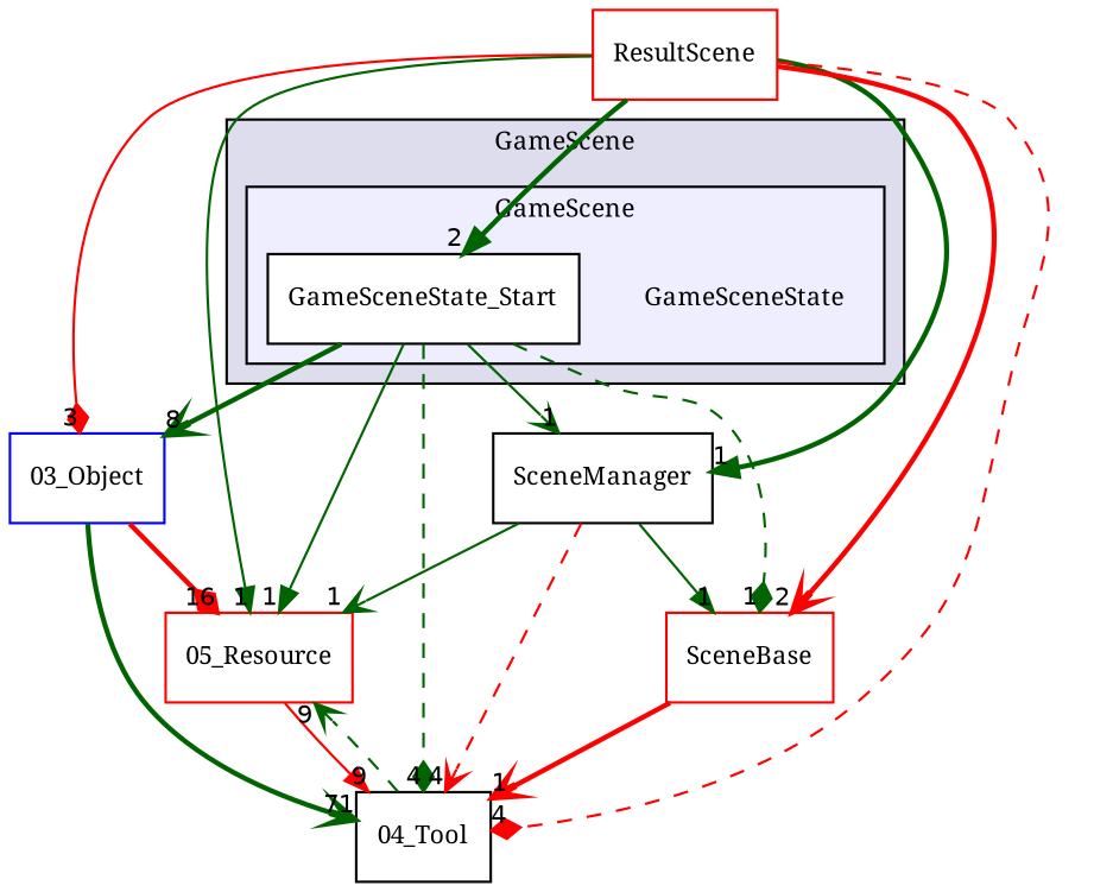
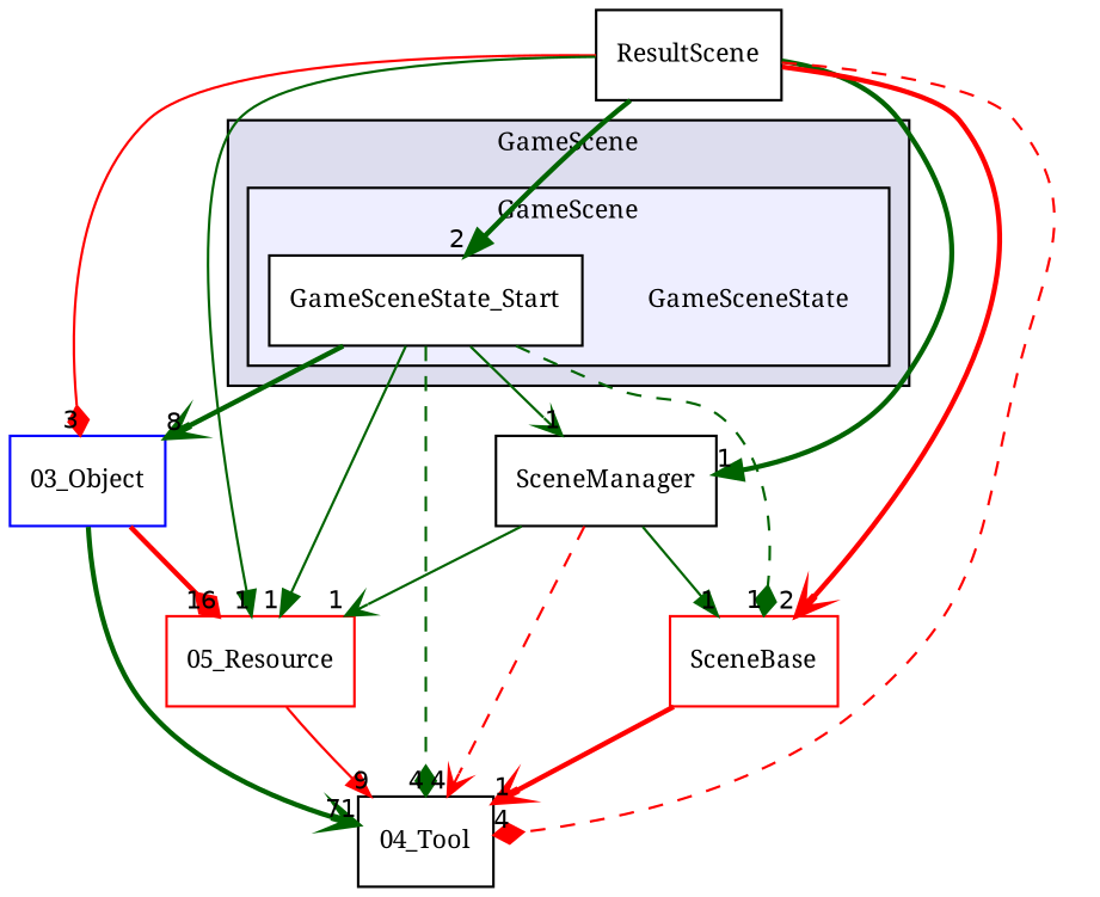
  digraph {
    compound=true
    fontname="Noto Serif"
    node [color=black fontname="Noto Serif" fontsize=10 shape=box fillcolor=white style=filled]
    edge [arrowhead=vee color=darkgreen fontname="Noto Serif" headlabel=1 labeldistance=1.5 labelfontname=Helvetica labelfontsize=10 style=bold]
    n1 [label=GameSceneState shape=plaintext fillcolor="" style=""]
    n2 [label=GameSceneState_Start]
    n3 [color=blue label="03_Object"]
    n4 [color=red label="05_Resource"]
    n5 [label=SceneManager fillcolor="" style=""]
    n6 [label="04_Tool"]
    n7 [color=red label=SceneBase fillcolor="" style=""]
-   n8 [color=red label=ResultScene]
+   n8 [label=ResultScene]
    subgraph cluster_1 {
      bgcolor="#ddddee"
      fontsize=10
      label=GameScene
      pencolor=black
      subgraph cluster_2 {
        bgcolor="#eeeeff"
        fontsize=10
        label=GameScene
        pencolor=black
        n1
        n2
      }
    }
    n2 -> n3 [headlabel=8]
    n2 -> n4 [arrowhead=normal style=solid]
    n2 -> n5 [style=solid]
    n2 -> n6 [arrowhead=diamond headlabel=4 style=dashed]
    n2 -> n7 [arrowhead=diamond style=dashed]
    n3 -> n4 [arrowhead=diamond color=red headlabel=16]
    n3 -> n6 [headlabel=71]
    n4 -> n6 [arrowhead=normal color=red headlabel=9 style=solid]
    n5 -> n4 [style=solid]
    n5 -> n6 [color=red headlabel=4 style=dashed]
    n5 -> n7 [arrowhead=normal style=solid]
-   n6 -> n4 [headlabel=9 style=dashed]
    n7 -> n6 [color=red]
    n8 -> n2 [arrowhead=normal headlabel=2]
    n8 -> n3 [arrowhead=diamond color=red headlabel=3 style=solid]
    n8 -> n4 [arrowhead=normal style=solid]
    n8 -> n5 [arrowhead=normal]
    n8 -> n6 [arrowhead=diamond color=red headlabel=4 style=dashed]
    n8 -> n7 [color=red headlabel=2]
  }
